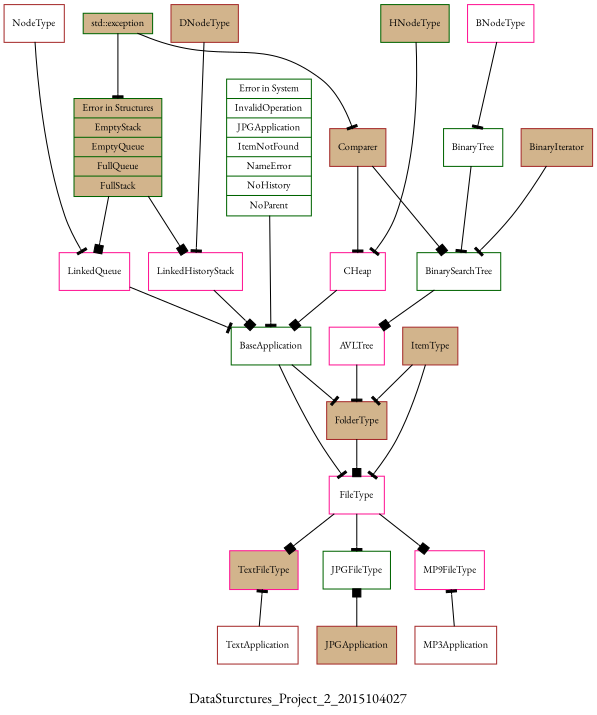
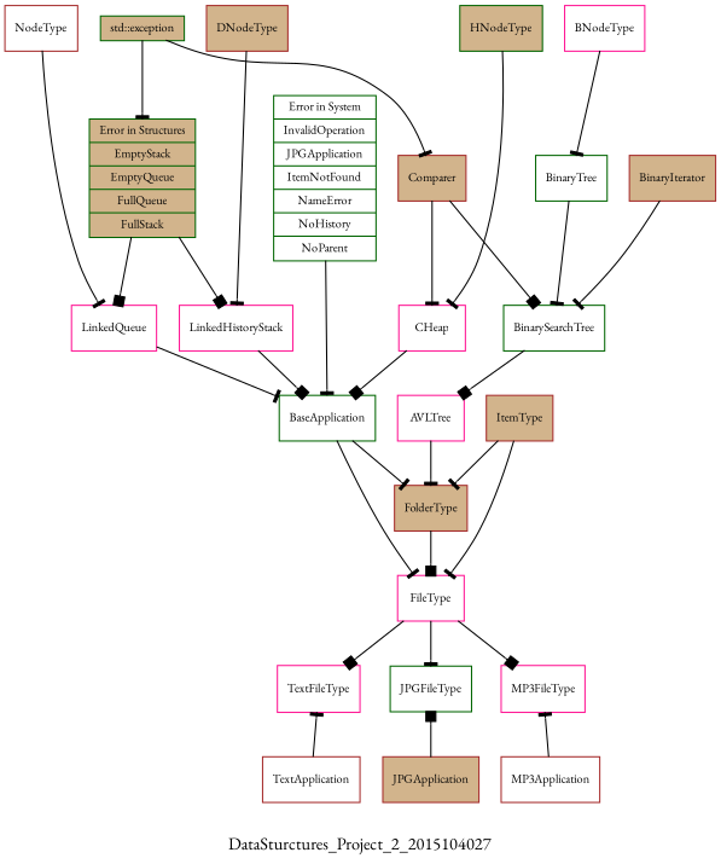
  digraph {
    fontname="EB Garamond"
    label=DataSturctures_Project_2_2015104027
    node [color=brown fillcolor=white fontname="EB Garamond" fontsize=10 shape=record style=filled]
    edge [arrowhead=tee fontname="EB Garamond" fontsize=10 labelfontname=Helvetica labelfontsize=10]
    n1 [color=darkgreen fillcolor=tan fontcolor=black height=0.2 label="std::exception" width=0.4]
    n2 [color=darkgreen fillcolor=tan height=0.2 label="{Error in Structures|EmptyStack|EmptyQueue|FullQueue|FullStack}" width=0.4]
    n3 [color=darkgreen height=0.2 label="{Error in System|InvalidOperation|JPGApplication|ItemNotFound|NameError|NoHistory|NoParent}" width=0.4]
    n4 [color=darkgreen label=BaseApplication]
    n5 [color=deeppink label=LinkedHistoryStack]
    n6 [color=deeppink label=LinkedQueue]
    n7 [color=deeppink label=CHeap]
    n8 [label=NodeType]
    n9 [fillcolor=tan label=DNodeType]
    n10 [color=deeppink label=BNodeType]
    HNodeType [color=darkgreen fillcolor=tan lavel=HNodeType]
    n12 [label=TextApplication]
    n13 [fillcolor=tan label=JPGApplication]
    n14 [label=MP3Application]
    n15 [fillcolor=tan label=ItemType]
    n16 [fillcolor=tan label=FolderType]
    n17 [color=deeppink label=FileType]
-   n18 [color=deeppink fillcolor=tan label=TextFileType]
+   n18 [color=deeppink label=TextFileType]
    n19 [color=darkgreen label=JPGFileType]
-   n20 [color=deeppink label=MP9FileType]
+   n20 [color=deeppink label=MP3FileType]
    n21 [fillcolor=tan label=Comparer]
    n22 [color=darkgreen label=BinaryTree]
    n23 [color=darkgreen label=BinarySearchTree]
    n24 [fillcolor=tan label=BinaryIterator]
    n25 [color=deeppink label=AVLTree]
    subgraph sub_1 {
      rank=min
      n1
    }
    subgraph sub_2 {
      rank=same
      n2
      n3
    }
    subgraph sub_3 {
      rank=same
      n4
    }
    subgraph sub_4 {
      rank=same
      n5
      n6
      n7
    }
    subgraph sub_5 {
      rank=same
      n8
      n9
      n10
      HNodeType
    }
    subgraph sub_6 {
      rank=max
      n12
      n13
      n14
    }
    subgraph sub_7 {
      n1
      n2
      n3
    }
    subgraph sub_8 {
      n4
      n12
      n13
      n14
    }
    subgraph sub_9 {
      n15
      n16
      n17
      n18
      n19
      n20
    }
    subgraph sub_10 {
      n5
      n6
      n7
      n8
      n9
      n10
      HNodeType
      n21
      n22
      n23
      n24
      n25
    }
    n1 -> n2
    n1 -> n21
    n2 -> n5 [arrowhead=box]
    n2 -> n6 [arrowhead=box]
    n3 -> n4
    n4 -> n16
    n4 -> n17
    n5 -> n4 [arrowhead=box]
    n6 -> n4
    n7 -> n4 [arrowhead=box]
    n8 -> n6
    n9 -> n5
    n10 -> n22
    HNodeType -> n7
    n12 -> n18
    n13 -> n19 [arrowhead=box]
    n14 -> n20
    n15 -> n16
    n15 -> n17
    n16 -> n17 [arrowhead=box]
    n17 -> n18 [arrowhead=box]
    n17 -> n19
    n17 -> n20 [arrowhead=box]
    n21 -> n7
    n21 -> n23 [arrowhead=box]
    n22 -> n23
    n23 -> n25 [arrowhead=box]
    n24 -> n23
    n25 -> n16
  }
